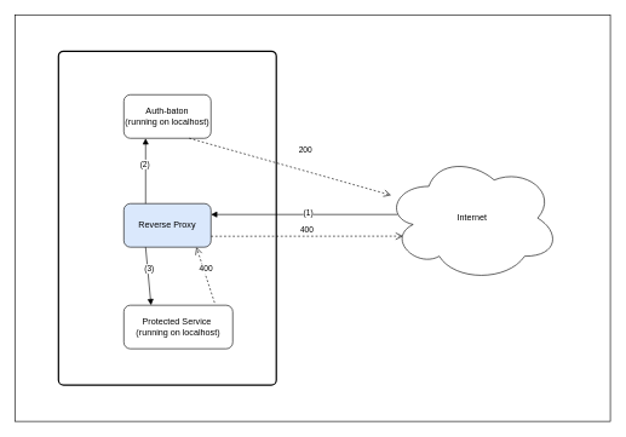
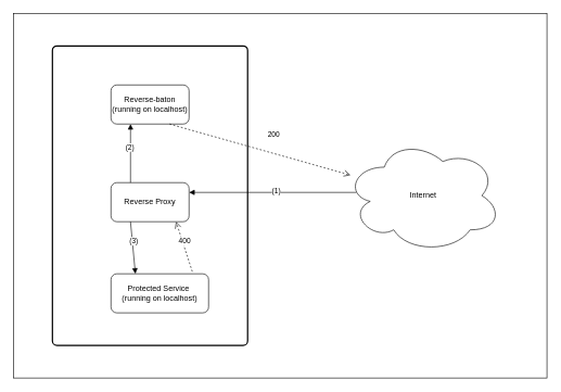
  <mxCell id="0" />
  <mxCell id="1" parent="0" />
  <mxCell id="2" value="" style="rounded=0;whiteSpace=wrap;html=1;" vertex="1" parent="1"><mxGeometry x="20" y="20" width="820" height="560" as="geometry" /></mxCell>
  <mxCell id="3" value="" style="rounded=1;whiteSpace=wrap;html=1;absoluteArcSize=1;arcSize=14;strokeWidth=2;" parent="1" vertex="1"><mxGeometry x="80" y="70" width="300" height="460" as="geometry" /></mxCell>
- <mxCell id="4" value="Auth-baton&lt;br&gt;(running on localhost)" style="rounded=1;whiteSpace=wrap;html=1;" parent="1" vertex="1"><mxGeometry x="170" y="130" width="120" height="60" as="geometry" /></mxCell>
+ <mxCell id="4" value="Reverse-baton&lt;br&gt;(running on localhost)" style="rounded=1;whiteSpace=wrap;html=1;" parent="1" vertex="1"><mxGeometry x="170" y="130" width="120" height="60" as="geometry" /></mxCell>
  <mxCell id="5" value="Protected Service&amp;nbsp;&lt;br&gt;(running on localhost)" style="rounded=1;whiteSpace=wrap;html=1;" parent="1" vertex="1"><mxGeometry x="170" y="420" width="150" height="60" as="geometry" /></mxCell>
- <mxCell id="6" value="Reverse Proxy" style="rounded=1;whiteSpace=wrap;html=1;fillColor=#dae8fc;" parent="1" vertex="1"><mxGeometry x="170" y="280" width="120" height="60" as="geometry" /></mxCell>
+ <mxCell id="6" value="Reverse Proxy" style="rounded=1;whiteSpace=wrap;html=1;" parent="1" vertex="1"><mxGeometry x="170" y="280" width="120" height="60" as="geometry" /></mxCell>
  <mxCell id="7" value="200" style="html=1;verticalAlign=bottom;endArrow=open;dashed=1;endSize=8;exitX=0.75;exitY=1;exitDx=0;exitDy=0;" parent="1" source="4" target="16" edge="1"><mxGeometry x="0.111" y="20" relative="1" as="geometry"><mxPoint x="250" y="230" as="sourcePoint" /><mxPoint x="170" y="230" as="targetPoint" /><mxPoint y="1" as="offset" /></mxGeometry></mxCell>
  <mxCell id="8" value="" style="html=1;verticalAlign=bottom;endArrow=block;entryX=1;entryY=0.25;entryDx=0;entryDy=0;" parent="1" target="6" edge="1"><mxGeometry width="80" relative="1" as="geometry"><mxPoint x="547" y="295" as="sourcePoint" /><mxPoint x="520" y="309.33" as="targetPoint" /></mxGeometry></mxCell>
  <mxCell id="9" value="(1)" style="edgeLabel;html=1;align=center;verticalAlign=middle;resizable=0;points=[];" parent="8" vertex="1" connectable="0"><mxGeometry x="-0.038" y="-4" relative="1" as="geometry"><mxPoint as="offset" /></mxGeometry></mxCell>
- <mxCell id="10" value="400" style="html=1;verticalAlign=bottom;endArrow=open;dashed=1;endSize=8;exitX=1;exitY=0.75;exitDx=0;exitDy=0;entryX=0.102;entryY=0.642;entryDx=0;entryDy=0;entryPerimeter=0;" parent="1" source="6" target="16" edge="1"><mxGeometry relative="1" as="geometry"><mxPoint x="290" y="320" as="sourcePoint" /><mxPoint x="540" y="325" as="targetPoint" /></mxGeometry></mxCell>
  <mxCell id="11" value="400" style="html=1;verticalAlign=bottom;endArrow=open;dashed=1;endSize=8;exitX=0.833;exitY=-0.057;exitDx=0;exitDy=0;exitPerimeter=0;" parent="1" source="5" edge="1"><mxGeometry relative="1" as="geometry"><mxPoint x="260" y="420" as="sourcePoint" /><mxPoint x="270" y="340" as="targetPoint" /></mxGeometry></mxCell>
  <mxCell id="12" value="" style="html=1;verticalAlign=bottom;endArrow=block;entryX=0.25;entryY=0;entryDx=0;entryDy=0;" parent="1" target="5" edge="1"><mxGeometry width="80" relative="1" as="geometry"><mxPoint x="200" y="340" as="sourcePoint" /><mxPoint x="200" y="410" as="targetPoint" /></mxGeometry></mxCell>
  <mxCell id="13" value="(3)" style="edgeLabel;html=1;align=center;verticalAlign=middle;resizable=0;points=[];" parent="12" vertex="1" connectable="0"><mxGeometry x="-0.216" y="2" relative="1" as="geometry"><mxPoint y="-1" as="offset" /></mxGeometry></mxCell>
  <mxCell id="14" value="" style="html=1;verticalAlign=bottom;endArrow=block;" parent="1" edge="1"><mxGeometry width="80" relative="1" as="geometry"><mxPoint x="200" y="280" as="sourcePoint" /><mxPoint x="200" y="190" as="targetPoint" /></mxGeometry></mxCell>
  <mxCell id="15" value="(2)" style="edgeLabel;html=1;align=center;verticalAlign=middle;resizable=0;points=[];" parent="14" vertex="1" connectable="0"><mxGeometry x="0.199" y="2" relative="1" as="geometry"><mxPoint y="-1" as="offset" /></mxGeometry></mxCell>
  <mxCell id="16" value="Internet" style="ellipse;shape=cloud;whiteSpace=wrap;html=1;" vertex="1" parent="1"><mxGeometry x="530" y="212.5" width="240" height="175" as="geometry" /></mxCell>
